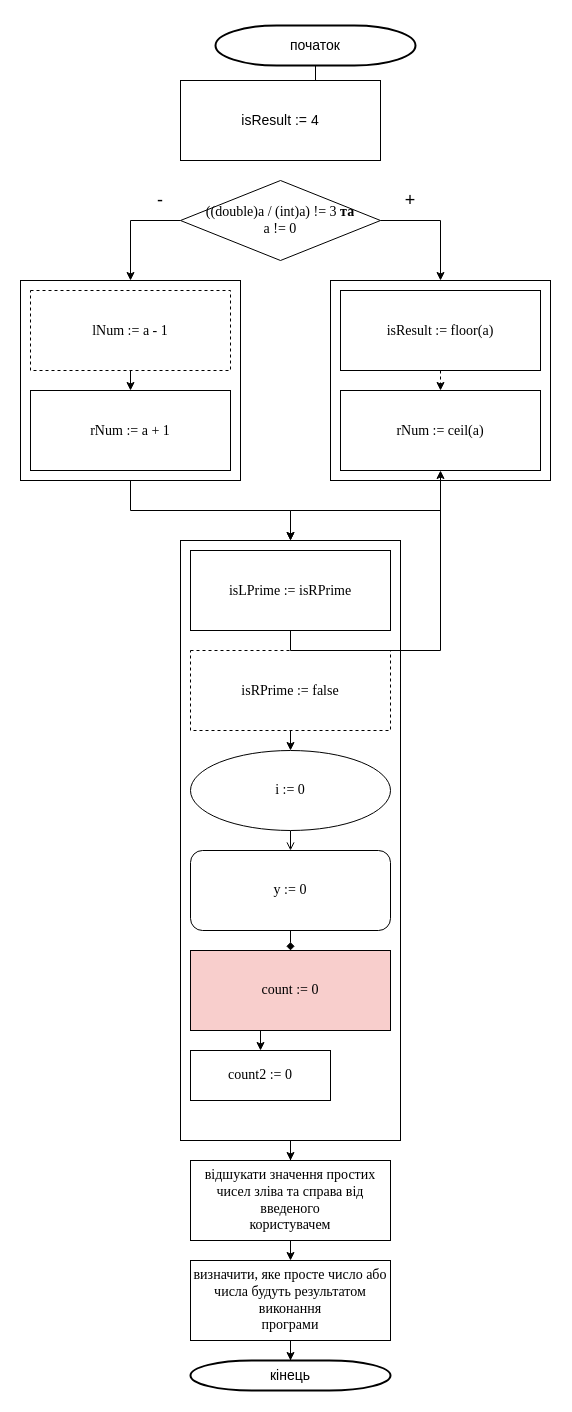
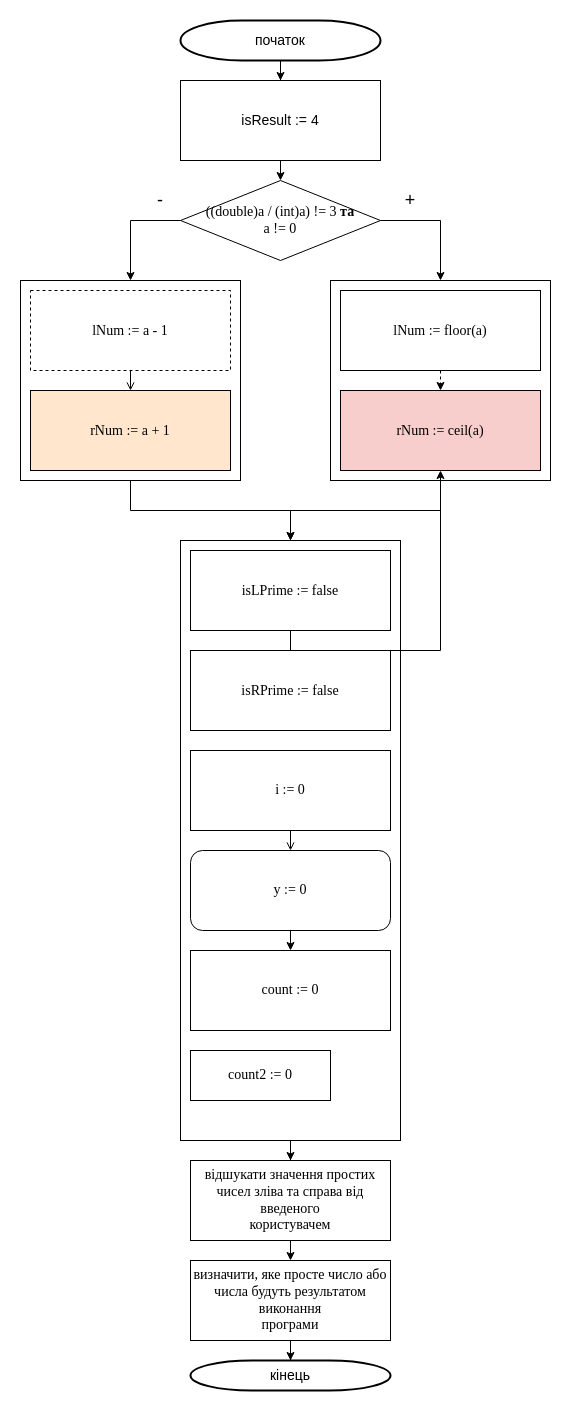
  <mxCell id="0" />
  <mxCell id="1" parent="0" />
  <mxCell id="2" value="" style="edgeStyle=orthogonalEdgeStyle;rounded=0;orthogonalLoop=1;jettySize=auto;html=1;" edge="1" parent="1" source="3" target="11"><mxGeometry relative="1" as="geometry" /></mxCell>
  <mxCell id="3" value="" style="rounded=0;whiteSpace=wrap;html=1;" vertex="1" parent="1"><mxGeometry x="180" y="540" width="220" height="600" as="geometry" /></mxCell>
  <mxCell id="4" style="edgeStyle=orthogonalEdgeStyle;rounded=0;orthogonalLoop=1;jettySize=auto;html=1;exitX=0.5;exitY=1;exitDx=0;exitDy=0;entryX=0.5;entryY=0;entryDx=0;entryDy=0;" edge="1" parent="1" source="5" target="3"><mxGeometry relative="1" as="geometry" /></mxCell>
  <mxCell id="5" value="" style="rounded=0;whiteSpace=wrap;html=1;" vertex="1" parent="1"><mxGeometry x="20" y="280" width="220" height="200" as="geometry" /></mxCell>
  <mxCell id="6" style="edgeStyle=orthogonalEdgeStyle;rounded=0;orthogonalLoop=1;jettySize=auto;html=1;exitX=0.5;exitY=1;exitDx=0;exitDy=0;entryX=0.5;entryY=0;entryDx=0;entryDy=0;" edge="1" parent="1" source="7" target="3"><mxGeometry relative="1" as="geometry" /></mxCell>
  <mxCell id="7" value="" style="rounded=0;whiteSpace=wrap;html=1;" vertex="1" parent="1"><mxGeometry x="330" y="280" width="220" height="200" as="geometry" /></mxCell>
  <mxCell id="8" style="edgeStyle=orthogonalEdgeStyle;rounded=0;orthogonalLoop=1;jettySize=auto;html=1;exitX=0.5;exitY=1;exitDx=0;exitDy=0;exitPerimeter=0;" edge="1" parent="1" source="9" target="16"><mxGeometry relative="1" as="geometry" /></mxCell>
- <mxCell id="9" value="&lt;font style=&quot;font-size: 14px&quot;&gt;початок&lt;/font&gt;" style="strokeWidth=2;html=1;shape=mxgraph.flowchart.terminator;whiteSpace=wrap;" vertex="1" parent="1"><mxGeometry x="215" y="25" width="200" height="40" as="geometry" /></mxCell>
+ <mxCell id="9" value="&lt;font style=&quot;font-size: 14px&quot;&gt;початок&lt;/font&gt;" style="strokeWidth=2;html=1;shape=mxgraph.flowchart.terminator;whiteSpace=wrap;" vertex="1" parent="1"><mxGeometry x="180" y="20" width="200" height="40" as="geometry" /></mxCell>
  <mxCell id="10" style="edgeStyle=orthogonalEdgeStyle;rounded=0;orthogonalLoop=1;jettySize=auto;html=1;exitX=0.5;exitY=1;exitDx=0;exitDy=0;entryX=0.5;entryY=0;entryDx=0;entryDy=0;" edge="1" parent="1" source="11" target="13"><mxGeometry relative="1" as="geometry" /></mxCell>
  <mxCell id="11" value="&lt;span style=&quot;font-family: &amp;#34;times new roman&amp;#34; , serif&quot;&gt;&lt;font style=&quot;font-size: 14px&quot;&gt;відшукати значення простих чисел зліва та справа від введеного&lt;br/&gt;користувачем&lt;/font&gt;&lt;/span&gt;" style="rounded=0;whiteSpace=wrap;html=1;" vertex="1" parent="1"><mxGeometry x="190" y="1160" width="200" height="80" as="geometry" /></mxCell>
  <mxCell id="12" style="edgeStyle=orthogonalEdgeStyle;rounded=0;orthogonalLoop=1;jettySize=auto;html=1;exitX=0.5;exitY=1;exitDx=0;exitDy=0;" edge="1" parent="1" source="13" target="14"><mxGeometry relative="1" as="geometry" /></mxCell>
  <mxCell id="13" value="&lt;span style=&quot;font-family: &amp;#34;times new roman&amp;#34; , serif&quot;&gt;&lt;font style=&quot;font-size: 14px&quot;&gt;визначити, яке просте число або числа будуть результатом виконання&lt;br/&gt;програми&lt;/font&gt;&lt;/span&gt;" style="rounded=0;whiteSpace=wrap;html=1;" vertex="1" parent="1"><mxGeometry x="190" y="1260" width="200" height="80" as="geometry" /></mxCell>
  <mxCell id="14" value="&lt;font style=&quot;font-size: 14px&quot;&gt;кінець&lt;/font&gt;" style="strokeWidth=2;html=1;shape=mxgraph.flowchart.terminator;whiteSpace=wrap;" vertex="1" parent="1"><mxGeometry x="190" y="1360" width="200" height="30" as="geometry" /></mxCell>
+ <mxCell id="15" style="edgeStyle=orthogonalEdgeStyle;rounded=0;orthogonalLoop=1;jettySize=auto;html=1;exitX=0.5;exitY=1;exitDx=0;exitDy=0;entryX=0.5;entryY=0;entryDx=0;entryDy=0;" edge="1" parent="1" source="16" target="19"><mxGeometry relative="1" as="geometry" /></mxCell>
  <mxCell id="16" value="&lt;font style=&quot;font-size: 14px&quot;&gt;isResult := 4&lt;/font&gt;" style="rounded=0;whiteSpace=wrap;html=1;" vertex="1" parent="1"><mxGeometry x="180" y="80" width="200" height="80" as="geometry" /></mxCell>
  <mxCell id="17" style="edgeStyle=orthogonalEdgeStyle;rounded=0;orthogonalLoop=1;jettySize=auto;html=1;exitX=1;exitY=0.5;exitDx=0;exitDy=0;entryX=0.5;entryY=0;entryDx=0;entryDy=0;" edge="1" parent="1" source="19" target="7"><mxGeometry relative="1" as="geometry" /></mxCell>
  <mxCell id="18" style="edgeStyle=orthogonalEdgeStyle;rounded=0;orthogonalLoop=1;jettySize=auto;html=1;exitX=0;exitY=0.5;exitDx=0;exitDy=0;entryX=0.5;entryY=0;entryDx=0;entryDy=0;" edge="1" parent="1" source="19" target="5"><mxGeometry relative="1" as="geometry" /></mxCell>
  <mxCell id="19" value="&lt;span style=&quot;font-size: 14px ; font-family: &amp;#34;times new roman&amp;#34; , serif&quot;&gt;((double)a / (int)a) != 3 &lt;b&gt;та&lt;/b&gt;&lt;br/&gt;a != 0&lt;/span&gt;" style="rhombus;whiteSpace=wrap;html=1;" vertex="1" parent="1"><mxGeometry x="180" y="180" width="200" height="80" as="geometry" /></mxCell>
  <mxCell id="20" style="edgeStyle=orthogonalEdgeStyle;rounded=0;orthogonalLoop=1;jettySize=auto;html=1;exitX=0.5;exitY=1;exitDx=0;exitDy=0;entryX=0.5;entryY=0;entryDx=0;entryDy=0;dashed=1;" edge="1" parent="1" source="21" target="22"><mxGeometry relative="1" as="geometry" /></mxCell>
- <mxCell id="21" value="&lt;font style=&quot;font-size: 14px&quot;&gt;&lt;span style=&quot;font-family: &amp;#34;times new roman&amp;#34; , serif&quot;&gt;isResult &lt;/span&gt;&lt;span lang=&quot;EN-US&quot; style=&quot;font-family: &amp;#34;times new roman&amp;#34; , serif&quot;&gt;:&lt;/span&gt;&lt;span style=&quot;font-family: &amp;#34;times new roman&amp;#34; , serif&quot;&gt;= floor(a)&lt;/span&gt;&lt;/font&gt;" style="rounded=0;whiteSpace=wrap;html=1;" vertex="1" parent="1"><mxGeometry x="340" y="290" width="200" height="80" as="geometry" /></mxCell>
- <mxCell id="22" value="&lt;font style=&quot;font-size: 14px&quot;&gt;&lt;span style=&quot;font-family: &amp;#34;times new roman&amp;#34; , serif&quot;&gt;rNum &lt;/span&gt;&lt;span lang=&quot;EN-US&quot; style=&quot;font-family: &amp;#34;times new roman&amp;#34; , serif&quot;&gt;:&lt;/span&gt;&lt;span style=&quot;font-family: &amp;#34;times new roman&amp;#34; , serif&quot;&gt;= ceil(a)&lt;/span&gt;&lt;/font&gt;" style="rounded=0;whiteSpace=wrap;html=1;" vertex="1" parent="1"><mxGeometry x="340" y="390" width="200" height="80" as="geometry" /></mxCell>
- <mxCell id="23" style="edgeStyle=orthogonalEdgeStyle;rounded=0;orthogonalLoop=1;jettySize=auto;html=1;exitX=0.5;exitY=1;exitDx=0;exitDy=0;entryX=0.5;entryY=0;entryDx=0;entryDy=0;" edge="1" parent="1" source="24" target="25"><mxGeometry relative="1" as="geometry" /></mxCell>
+ <mxCell id="21" value="&lt;font style=&quot;font-size: 14px&quot;&gt;&lt;span style=&quot;font-family: &amp;#34;times new roman&amp;#34; , serif&quot;&gt;lNum &lt;/span&gt;&lt;span lang=&quot;EN-US&quot; style=&quot;font-family: &amp;#34;times new roman&amp;#34; , serif&quot;&gt;:&lt;/span&gt;&lt;span style=&quot;font-family: &amp;#34;times new roman&amp;#34; , serif&quot;&gt;= floor(a)&lt;/span&gt;&lt;/font&gt;" style="rounded=0;whiteSpace=wrap;html=1;" vertex="1" parent="1"><mxGeometry x="340" y="290" width="200" height="80" as="geometry" /></mxCell>
+ <mxCell id="22" value="&lt;font style=&quot;font-size: 14px&quot;&gt;&lt;span style=&quot;font-family: &amp;#34;times new roman&amp;#34; , serif&quot;&gt;rNum &lt;/span&gt;&lt;span lang=&quot;EN-US&quot; style=&quot;font-family: &amp;#34;times new roman&amp;#34; , serif&quot;&gt;:&lt;/span&gt;&lt;span style=&quot;font-family: &amp;#34;times new roman&amp;#34; , serif&quot;&gt;= ceil(a)&lt;/span&gt;&lt;/font&gt;" style="rounded=0;whiteSpace=wrap;html=1;fillColor=#f8cecc;" vertex="1" parent="1"><mxGeometry x="340" y="390" width="200" height="80" as="geometry" /></mxCell>
+ <mxCell id="23" style="edgeStyle=orthogonalEdgeStyle;rounded=0;orthogonalLoop=1;jettySize=auto;html=1;exitX=0.5;exitY=1;exitDx=0;exitDy=0;entryX=0.5;entryY=0;entryDx=0;entryDy=0;endArrow=open;" edge="1" parent="1" source="24" target="25"><mxGeometry relative="1" as="geometry" /></mxCell>
  <mxCell id="24" value="&lt;font style=&quot;font-size: 14px&quot;&gt;&lt;span style=&quot;font-family: &amp;#34;times new roman&amp;#34; , serif&quot;&gt;lNum &lt;/span&gt;&lt;span lang=&quot;EN-US&quot; style=&quot;font-family: &amp;#34;times new roman&amp;#34; , serif&quot;&gt;:&lt;/span&gt;&lt;span style=&quot;font-family: &amp;#34;times new roman&amp;#34; , serif&quot;&gt;= a - 1&lt;/span&gt;&lt;/font&gt;" style="rounded=0;whiteSpace=wrap;html=1;dashed=1;" vertex="1" parent="1"><mxGeometry x="30" y="290" width="200" height="80" as="geometry" /></mxCell>
- <mxCell id="25" value="&lt;font style=&quot;font-size: 14px&quot;&gt;&lt;span style=&quot;font-family: &amp;#34;times new roman&amp;#34; , serif&quot;&gt;rNum &lt;/span&gt;&lt;span lang=&quot;EN-US&quot; style=&quot;font-family: &amp;#34;times new roman&amp;#34; , serif&quot;&gt;:&lt;/span&gt;&lt;span style=&quot;font-family: &amp;#34;times new roman&amp;#34; , serif&quot;&gt;= a + 1&lt;/span&gt;&lt;/font&gt;" style="rounded=0;whiteSpace=wrap;html=1;" vertex="1" parent="1"><mxGeometry x="30" y="390" width="200" height="80" as="geometry" /></mxCell>
- <mxCell id="26" style="edgeStyle=orthogonalEdgeStyle;rounded=0;orthogonalLoop=1;jettySize=auto;html=1;exitX=0.5;exitY=1;exitDx=0;exitDy=0;entryX=0.5;entryY=0;entryDx=0;entryDy=0;" edge="1" parent="1" source="27" target="31"><mxGeometry relative="1" as="geometry" /></mxCell>
- <mxCell id="27" value="&lt;font style=&quot;font-size: 14px&quot;&gt;&lt;span style=&quot;font-family: &amp;#34;times new roman&amp;#34; , serif&quot;&gt;isRPrime &lt;/span&gt;&lt;span lang=&quot;EN-US&quot; style=&quot;font-family: &amp;#34;times new roman&amp;#34; , serif&quot;&gt;:&lt;/span&gt;&lt;span style=&quot;font-family: &amp;#34;times new roman&amp;#34; , serif&quot;&gt;= false&lt;/span&gt;&lt;/font&gt;" style="rounded=0;whiteSpace=wrap;html=1;dashed=1;" vertex="1" parent="1"><mxGeometry x="190" y="650" width="200" height="80" as="geometry" /></mxCell>
+ <mxCell id="25" value="&lt;font style=&quot;font-size: 14px&quot;&gt;&lt;span style=&quot;font-family: &amp;#34;times new roman&amp;#34; , serif&quot;&gt;rNum &lt;/span&gt;&lt;span lang=&quot;EN-US&quot; style=&quot;font-family: &amp;#34;times new roman&amp;#34; , serif&quot;&gt;:&lt;/span&gt;&lt;span style=&quot;font-family: &amp;#34;times new roman&amp;#34; , serif&quot;&gt;= a + 1&lt;/span&gt;&lt;/font&gt;" style="rounded=0;whiteSpace=wrap;html=1;fillColor=#ffe6cc;" vertex="1" parent="1"><mxGeometry x="30" y="390" width="200" height="80" as="geometry" /></mxCell>
+ <mxCell id="27" value="&lt;font style=&quot;font-size: 14px&quot;&gt;&lt;span style=&quot;font-family: &amp;#34;times new roman&amp;#34; , serif&quot;&gt;isRPrime &lt;/span&gt;&lt;span lang=&quot;EN-US&quot; style=&quot;font-family: &amp;#34;times new roman&amp;#34; , serif&quot;&gt;:&lt;/span&gt;&lt;span style=&quot;font-family: &amp;#34;times new roman&amp;#34; , serif&quot;&gt;= false&lt;/span&gt;&lt;/font&gt;" style="rounded=0;whiteSpace=wrap;html=1;" vertex="1" parent="1"><mxGeometry x="190" y="650" width="200" height="80" as="geometry" /></mxCell>
  <mxCell id="28" style="edgeStyle=orthogonalEdgeStyle;rounded=0;orthogonalLoop=1;jettySize=auto;html=1;exitX=0.5;exitY=1;exitDx=0;exitDy=0;" edge="1" parent="1" source="29" target="22"><mxGeometry relative="1" as="geometry" /></mxCell>
- <mxCell id="29" value="&lt;font style=&quot;font-size: 14px&quot;&gt;&lt;span style=&quot;font-family: &amp;#34;times new roman&amp;#34; , serif&quot;&gt;isLPrime &lt;/span&gt;&lt;span lang=&quot;EN-US&quot; style=&quot;font-family: &amp;#34;times new roman&amp;#34; , serif&quot;&gt;:&lt;/span&gt;&lt;span style=&quot;font-family: &amp;#34;times new roman&amp;#34; , serif&quot;&gt;= isRPrime&lt;/span&gt;&lt;/font&gt;" style="rounded=0;whiteSpace=wrap;html=1;" vertex="1" parent="1"><mxGeometry x="190" y="550" width="200" height="80" as="geometry" /></mxCell>
+ <mxCell id="29" value="&lt;font style=&quot;font-size: 14px&quot;&gt;&lt;span style=&quot;font-family: &amp;#34;times new roman&amp;#34; , serif&quot;&gt;isLPrime &lt;/span&gt;&lt;span lang=&quot;EN-US&quot; style=&quot;font-family: &amp;#34;times new roman&amp;#34; , serif&quot;&gt;:&lt;/span&gt;&lt;span style=&quot;font-family: &amp;#34;times new roman&amp;#34; , serif&quot;&gt;= false&lt;/span&gt;&lt;/font&gt;" style="rounded=0;whiteSpace=wrap;html=1;" vertex="1" parent="1"><mxGeometry x="190" y="550" width="200" height="80" as="geometry" /></mxCell>
  <mxCell id="30" style="edgeStyle=orthogonalEdgeStyle;rounded=0;orthogonalLoop=1;jettySize=auto;html=1;exitX=0.5;exitY=1;exitDx=0;exitDy=0;entryX=0.5;entryY=0;entryDx=0;entryDy=0;endArrow=open;" edge="1" parent="1" source="31" target="33"><mxGeometry relative="1" as="geometry" /></mxCell>
- <mxCell id="31" value="&lt;font face=&quot;times new roman, serif&quot;&gt;&lt;span style=&quot;font-size: 14px&quot;&gt;i := 0&lt;/span&gt;&lt;/font&gt;" style="ellipse;whiteSpace=wrap;html=1;" vertex="1" parent="1"><mxGeometry x="190" y="750" width="200" height="80" as="geometry" /></mxCell>
- <mxCell id="32" style="edgeStyle=orthogonalEdgeStyle;rounded=0;orthogonalLoop=1;jettySize=auto;html=1;exitX=0.5;exitY=1;exitDx=0;exitDy=0;entryX=0.5;entryY=0;entryDx=0;entryDy=0;endArrow=diamond;" edge="1" parent="1" source="33" target="35"><mxGeometry relative="1" as="geometry" /></mxCell>
+ <mxCell id="31" value="&lt;font face=&quot;times new roman, serif&quot;&gt;&lt;span style=&quot;font-size: 14px&quot;&gt;i := 0&lt;/span&gt;&lt;/font&gt;" style="rounded=0;whiteSpace=wrap;html=1;" vertex="1" parent="1"><mxGeometry x="190" y="750" width="200" height="80" as="geometry" /></mxCell>
+ <mxCell id="32" style="edgeStyle=orthogonalEdgeStyle;rounded=0;orthogonalLoop=1;jettySize=auto;html=1;exitX=0.5;exitY=1;exitDx=0;exitDy=0;entryX=0.5;entryY=0;entryDx=0;entryDy=0;" edge="1" parent="1" source="33" target="35"><mxGeometry relative="1" as="geometry" /></mxCell>
  <mxCell id="33" value="&lt;font face=&quot;times new roman, serif&quot;&gt;&lt;span style=&quot;font-size: 14px&quot;&gt;y := 0&lt;/span&gt;&lt;/font&gt;" style="whiteSpace=wrap;html=1;rounded=1;" vertex="1" parent="1"><mxGeometry x="190" y="850" width="200" height="80" as="geometry" /></mxCell>
- <mxCell id="34" style="edgeStyle=orthogonalEdgeStyle;rounded=0;orthogonalLoop=1;jettySize=auto;html=1;exitX=0.5;exitY=1;exitDx=0;exitDy=0;entryX=0.5;entryY=0;entryDx=0;entryDy=0;" edge="1" parent="1" source="35" target="36"><mxGeometry relative="1" as="geometry" /></mxCell>
- <mxCell id="35" value="&lt;font face=&quot;times new roman, serif&quot;&gt;&lt;span style=&quot;font-size: 14px&quot;&gt;count := 0&lt;/span&gt;&lt;/font&gt;" style="rounded=0;whiteSpace=wrap;html=1;fillColor=#f8cecc;" vertex="1" parent="1"><mxGeometry x="190" y="950" width="200" height="80" as="geometry" /></mxCell>
+ <mxCell id="35" value="&lt;font face=&quot;times new roman, serif&quot;&gt;&lt;span style=&quot;font-size: 14px&quot;&gt;count := 0&lt;/span&gt;&lt;/font&gt;" style="rounded=0;whiteSpace=wrap;html=1;" vertex="1" parent="1"><mxGeometry x="190" y="950" width="200" height="80" as="geometry" /></mxCell>
  <mxCell id="36" value="&lt;font face=&quot;times new roman, serif&quot;&gt;&lt;span style=&quot;font-size: 14px&quot;&gt;count2 := 0&lt;/span&gt;&lt;/font&gt;" style="rounded=0;whiteSpace=wrap;html=1;" vertex="1" parent="1"><mxGeometry x="190" y="1050" width="140" height="50" as="geometry" /></mxCell>
  <mxCell id="37" value="&lt;font style=&quot;font-size: 18px&quot;&gt;+&lt;/font&gt;" style="text;html=1;strokeColor=none;fillColor=none;align=center;verticalAlign=middle;whiteSpace=wrap;rounded=0;" vertex="1" parent="1"><mxGeometry x="390" y="190" width="40" height="20" as="geometry" /></mxCell>
  <mxCell id="38" value="&lt;font style=&quot;font-size: 18px&quot;&gt;-&lt;/font&gt;" style="text;html=1;strokeColor=none;fillColor=none;align=center;verticalAlign=middle;whiteSpace=wrap;rounded=0;" vertex="1" parent="1"><mxGeometry x="140" y="190" width="40" height="20" as="geometry" /></mxCell>
